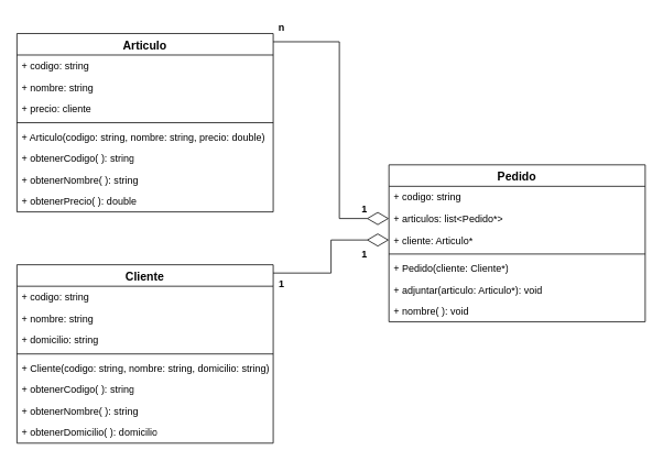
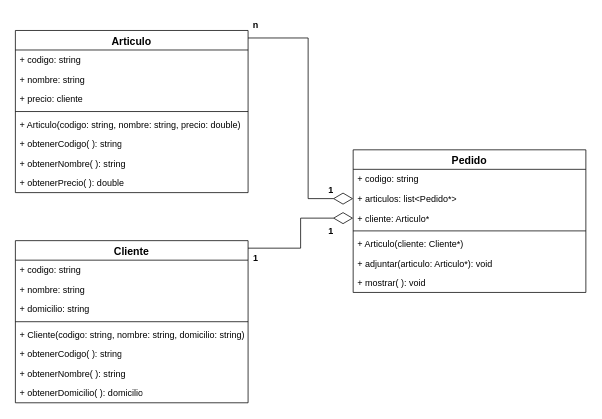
  <mxCell id="0" />
  <mxCell id="1" parent="0" />
  <mxCell id="2" value="&lt;span style=&quot;font-size: 14px;&quot;&gt;Articulo&lt;/span&gt;" style="swimlane;fontStyle=1;align=center;verticalAlign=top;childLayout=stackLayout;horizontal=1;startSize=26;horizontalStack=0;resizeParent=1;resizeParentMax=0;resizeLast=0;collapsible=1;marginBottom=0;whiteSpace=wrap;html=1;" vertex="1" parent="1"><mxGeometry x="20" y="40" width="310" height="216" as="geometry" /></mxCell>
  <mxCell id="3" value="+ codigo: string" style="text;strokeColor=none;fillColor=none;align=left;verticalAlign=top;spacingLeft=4;spacingRight=4;overflow=hidden;rotatable=0;points=[[0,0.5],[1,0.5]];portConstraint=eastwest;whiteSpace=wrap;html=1;" vertex="1" parent="2"><mxGeometry y="26" width="310" height="26" as="geometry" /></mxCell>
  <mxCell id="4" value="+ nombre: string" style="text;strokeColor=none;fillColor=none;align=left;verticalAlign=top;spacingLeft=4;spacingRight=4;overflow=hidden;rotatable=0;points=[[0,0.5],[1,0.5]];portConstraint=eastwest;whiteSpace=wrap;html=1;" vertex="1" parent="2"><mxGeometry y="52" width="310" height="26" as="geometry" /></mxCell>
  <mxCell id="5" value="+ precio: cliente" style="text;strokeColor=none;fillColor=none;align=left;verticalAlign=top;spacingLeft=4;spacingRight=4;overflow=hidden;rotatable=0;points=[[0,0.5],[1,0.5]];portConstraint=eastwest;whiteSpace=wrap;html=1;" vertex="1" parent="2"><mxGeometry y="78" width="310" height="26" as="geometry" /></mxCell>
  <mxCell id="6" value="" style="line;strokeWidth=1;fillColor=none;align=left;verticalAlign=middle;spacingTop=-1;spacingLeft=3;spacingRight=3;rotatable=0;labelPosition=right;points=[];portConstraint=eastwest;strokeColor=inherit;" vertex="1" parent="2"><mxGeometry y="104" width="310" height="8" as="geometry" /></mxCell>
  <mxCell id="7" value="+ Articulo(codigo: string, nombre: string, precio: double)&amp;nbsp;" style="text;strokeColor=none;fillColor=none;align=left;verticalAlign=top;spacingLeft=4;spacingRight=4;overflow=hidden;rotatable=0;points=[[0,0.5],[1,0.5]];portConstraint=eastwest;whiteSpace=wrap;html=1;" vertex="1" parent="2"><mxGeometry y="112" width="310" height="26" as="geometry" /></mxCell>
  <mxCell id="8" value="+ obtenerCodigo( ): string" style="text;strokeColor=none;fillColor=none;align=left;verticalAlign=top;spacingLeft=4;spacingRight=4;overflow=hidden;rotatable=0;points=[[0,0.5],[1,0.5]];portConstraint=eastwest;whiteSpace=wrap;html=1;" vertex="1" parent="2"><mxGeometry y="138" width="310" height="26" as="geometry" /></mxCell>
  <mxCell id="9" value="+ obtenerNombre( ): string" style="text;strokeColor=none;fillColor=none;align=left;verticalAlign=top;spacingLeft=4;spacingRight=4;overflow=hidden;rotatable=0;points=[[0,0.5],[1,0.5]];portConstraint=eastwest;whiteSpace=wrap;html=1;" vertex="1" parent="2"><mxGeometry y="164" width="310" height="26" as="geometry" /></mxCell>
  <mxCell id="10" value="+ obtenerPrecio( ): double" style="text;strokeColor=none;fillColor=none;align=left;verticalAlign=top;spacingLeft=4;spacingRight=4;overflow=hidden;rotatable=0;points=[[0,0.5],[1,0.5]];portConstraint=eastwest;whiteSpace=wrap;html=1;" vertex="1" parent="2"><mxGeometry y="190" width="310" height="26" as="geometry" /></mxCell>
  <mxCell id="11" value="&lt;span style=&quot;font-size: 14px;&quot;&gt;Cliente&lt;/span&gt;" style="swimlane;fontStyle=1;align=center;verticalAlign=top;childLayout=stackLayout;horizontal=1;startSize=26;horizontalStack=0;resizeParent=1;resizeParentMax=0;resizeLast=0;collapsible=1;marginBottom=0;whiteSpace=wrap;html=1;" vertex="1" parent="1"><mxGeometry x="20" y="320" width="310" height="216" as="geometry" /></mxCell>
  <mxCell id="12" value="+ codigo: string" style="text;strokeColor=none;fillColor=none;align=left;verticalAlign=top;spacingLeft=4;spacingRight=4;overflow=hidden;rotatable=0;points=[[0,0.5],[1,0.5]];portConstraint=eastwest;whiteSpace=wrap;html=1;" vertex="1" parent="11"><mxGeometry y="26" width="310" height="26" as="geometry" /></mxCell>
  <mxCell id="13" value="+ nombre: string" style="text;strokeColor=none;fillColor=none;align=left;verticalAlign=top;spacingLeft=4;spacingRight=4;overflow=hidden;rotatable=0;points=[[0,0.5],[1,0.5]];portConstraint=eastwest;whiteSpace=wrap;html=1;" vertex="1" parent="11"><mxGeometry y="52" width="310" height="26" as="geometry" /></mxCell>
  <mxCell id="14" value="+ domicilio: string" style="text;strokeColor=none;fillColor=none;align=left;verticalAlign=top;spacingLeft=4;spacingRight=4;overflow=hidden;rotatable=0;points=[[0,0.5],[1,0.5]];portConstraint=eastwest;whiteSpace=wrap;html=1;" vertex="1" parent="11"><mxGeometry y="78" width="310" height="26" as="geometry" /></mxCell>
  <mxCell id="15" value="" style="line;strokeWidth=1;fillColor=none;align=left;verticalAlign=middle;spacingTop=-1;spacingLeft=3;spacingRight=3;rotatable=0;labelPosition=right;points=[];portConstraint=eastwest;strokeColor=inherit;" vertex="1" parent="11"><mxGeometry y="104" width="310" height="8" as="geometry" /></mxCell>
  <mxCell id="16" value="+ Cliente(codigo: string, nombre: string, domicilio: string)" style="text;strokeColor=none;fillColor=none;align=left;verticalAlign=top;spacingLeft=4;spacingRight=4;overflow=hidden;rotatable=0;points=[[0,0.5],[1,0.5]];portConstraint=eastwest;whiteSpace=wrap;html=1;" vertex="1" parent="11"><mxGeometry y="112" width="310" height="26" as="geometry" /></mxCell>
  <mxCell id="17" value="+ obtenerCodigo( ): string" style="text;strokeColor=none;fillColor=none;align=left;verticalAlign=top;spacingLeft=4;spacingRight=4;overflow=hidden;rotatable=0;points=[[0,0.5],[1,0.5]];portConstraint=eastwest;whiteSpace=wrap;html=1;" vertex="1" parent="11"><mxGeometry y="138" width="310" height="26" as="geometry" /></mxCell>
  <mxCell id="18" value="+ obtenerNombre( ): string" style="text;strokeColor=none;fillColor=none;align=left;verticalAlign=top;spacingLeft=4;spacingRight=4;overflow=hidden;rotatable=0;points=[[0,0.5],[1,0.5]];portConstraint=eastwest;whiteSpace=wrap;html=1;" vertex="1" parent="11"><mxGeometry y="164" width="310" height="26" as="geometry" /></mxCell>
  <mxCell id="19" value="+ obtenerDomicilio( ): domicilio" style="text;strokeColor=none;fillColor=none;align=left;verticalAlign=top;spacingLeft=4;spacingRight=4;overflow=hidden;rotatable=0;points=[[0,0.5],[1,0.5]];portConstraint=eastwest;whiteSpace=wrap;html=1;" vertex="1" parent="11"><mxGeometry y="190" width="310" height="26" as="geometry" /></mxCell>
  <mxCell id="20" value="1" style="text;align=center;fontStyle=1;verticalAlign=middle;spacingLeft=3;spacingRight=3;strokeColor=none;rotatable=0;points=[[0,0.5],[1,0.5]];portConstraint=eastwest;html=1;" vertex="1" parent="1"><mxGeometry x="330" y="330" width="20" height="26" as="geometry" /></mxCell>
  <mxCell id="21" value="1" style="text;align=center;fontStyle=1;verticalAlign=middle;spacingLeft=3;spacingRight=3;strokeColor=none;rotatable=0;points=[[0,0.5],[1,0.5]];portConstraint=eastwest;html=1;" vertex="1" parent="1"><mxGeometry x="430" y="294" width="20" height="26" as="geometry" /></mxCell>
  <mxCell id="22" value="1" style="text;align=center;fontStyle=1;verticalAlign=middle;spacingLeft=3;spacingRight=3;strokeColor=none;rotatable=0;points=[[0,0.5],[1,0.5]];portConstraint=eastwest;html=1;" vertex="1" parent="1"><mxGeometry x="430" y="240" width="20" height="26" as="geometry" /></mxCell>
  <mxCell id="23" value="n" style="text;align=center;fontStyle=1;verticalAlign=middle;spacingLeft=3;spacingRight=3;strokeColor=none;rotatable=0;points=[[0,0.5],[1,0.5]];portConstraint=eastwest;html=1;" vertex="1" parent="1"><mxGeometry x="330" y="20" width="20" height="26" as="geometry" /></mxCell>
  <mxCell id="24" value="&lt;span style=&quot;font-size: 14px;&quot;&gt;Pedido&lt;/span&gt;" style="swimlane;fontStyle=1;align=center;verticalAlign=top;childLayout=stackLayout;horizontal=1;startSize=26;horizontalStack=0;resizeParent=1;resizeParentMax=0;resizeLast=0;collapsible=1;marginBottom=0;whiteSpace=wrap;html=1;" vertex="1" parent="1"><mxGeometry x="470" y="199" width="310" height="190" as="geometry" /></mxCell>
  <mxCell id="25" value="+ codigo: string" style="text;strokeColor=none;fillColor=none;align=left;verticalAlign=top;spacingLeft=4;spacingRight=4;overflow=hidden;rotatable=0;points=[[0,0.5],[1,0.5]];portConstraint=eastwest;whiteSpace=wrap;html=1;" vertex="1" parent="24"><mxGeometry y="26" width="310" height="26" as="geometry" /></mxCell>
  <mxCell id="26" value="+ articulos: list&amp;lt;Pedido*&amp;gt;" style="text;strokeColor=none;fillColor=none;align=left;verticalAlign=top;spacingLeft=4;spacingRight=4;overflow=hidden;rotatable=0;points=[[0,0.5],[1,0.5]];portConstraint=eastwest;whiteSpace=wrap;html=1;" vertex="1" parent="24"><mxGeometry y="52" width="310" height="26" as="geometry" /></mxCell>
  <mxCell id="27" value="+ cliente: Articulo*" style="text;strokeColor=none;fillColor=none;align=left;verticalAlign=top;spacingLeft=4;spacingRight=4;overflow=hidden;rotatable=0;points=[[0,0.5],[1,0.5]];portConstraint=eastwest;whiteSpace=wrap;html=1;" vertex="1" parent="24"><mxGeometry y="78" width="310" height="26" as="geometry" /></mxCell>
  <mxCell id="28" value="" style="line;strokeWidth=1;fillColor=none;align=left;verticalAlign=middle;spacingTop=-1;spacingLeft=3;spacingRight=3;rotatable=0;labelPosition=right;points=[];portConstraint=eastwest;strokeColor=inherit;" vertex="1" parent="24"><mxGeometry y="104" width="310" height="8" as="geometry" /></mxCell>
- <mxCell id="29" value="+ Pedido(cliente: Cliente*)" style="text;strokeColor=none;fillColor=none;align=left;verticalAlign=top;spacingLeft=4;spacingRight=4;overflow=hidden;rotatable=0;points=[[0,0.5],[1,0.5]];portConstraint=eastwest;whiteSpace=wrap;html=1;" vertex="1" parent="24"><mxGeometry y="112" width="310" height="26" as="geometry" /></mxCell>
+ <mxCell id="29" value="+ Articulo(cliente: Cliente*)" style="text;strokeColor=none;fillColor=none;align=left;verticalAlign=top;spacingLeft=4;spacingRight=4;overflow=hidden;rotatable=0;points=[[0,0.5],[1,0.5]];portConstraint=eastwest;whiteSpace=wrap;html=1;" vertex="1" parent="24"><mxGeometry y="112" width="310" height="26" as="geometry" /></mxCell>
  <mxCell id="30" value="+ adjuntar(articulo: Articulo*): void" style="text;strokeColor=none;fillColor=none;align=left;verticalAlign=top;spacingLeft=4;spacingRight=4;overflow=hidden;rotatable=0;points=[[0,0.5],[1,0.5]];portConstraint=eastwest;whiteSpace=wrap;html=1;" vertex="1" parent="24"><mxGeometry y="138" width="310" height="26" as="geometry" /></mxCell>
- <mxCell id="31" value="+ nombre( ): void" style="text;strokeColor=none;fillColor=none;align=left;verticalAlign=top;spacingLeft=4;spacingRight=4;overflow=hidden;rotatable=0;points=[[0,0.5],[1,0.5]];portConstraint=eastwest;whiteSpace=wrap;html=1;" vertex="1" parent="24"><mxGeometry y="164" width="310" height="26" as="geometry" /></mxCell>
+ <mxCell id="31" value="+ mostrar( ): void" style="text;strokeColor=none;fillColor=none;align=left;verticalAlign=top;spacingLeft=4;spacingRight=4;overflow=hidden;rotatable=0;points=[[0,0.5],[1,0.5]];portConstraint=eastwest;whiteSpace=wrap;html=1;" vertex="1" parent="24"><mxGeometry y="164" width="310" height="26" as="geometry" /></mxCell>
  <mxCell id="32" value="" style="endArrow=diamondThin;endFill=0;endSize=24;html=1;rounded=0;entryX=0;entryY=0.5;entryDx=0;entryDy=0;" edge="1" parent="1" target="26"><mxGeometry width="160" relative="1" as="geometry"><mxPoint x="330" y="50" as="sourcePoint" /><mxPoint x="410" y="270" as="targetPoint" /><Array as="points"><mxPoint x="410" y="50" /><mxPoint x="410" y="264" /></Array></mxGeometry></mxCell>
  <mxCell id="33" value="" style="endArrow=diamondThin;endFill=0;endSize=24;html=1;rounded=0;entryX=0;entryY=0.5;entryDx=0;entryDy=0;" edge="1" parent="1" target="27"><mxGeometry width="160" relative="1" as="geometry"><mxPoint x="330" y="330" as="sourcePoint" /><mxPoint x="490" y="330" as="targetPoint" /><Array as="points"><mxPoint x="400" y="330" /><mxPoint x="400" y="290" /></Array></mxGeometry></mxCell>
